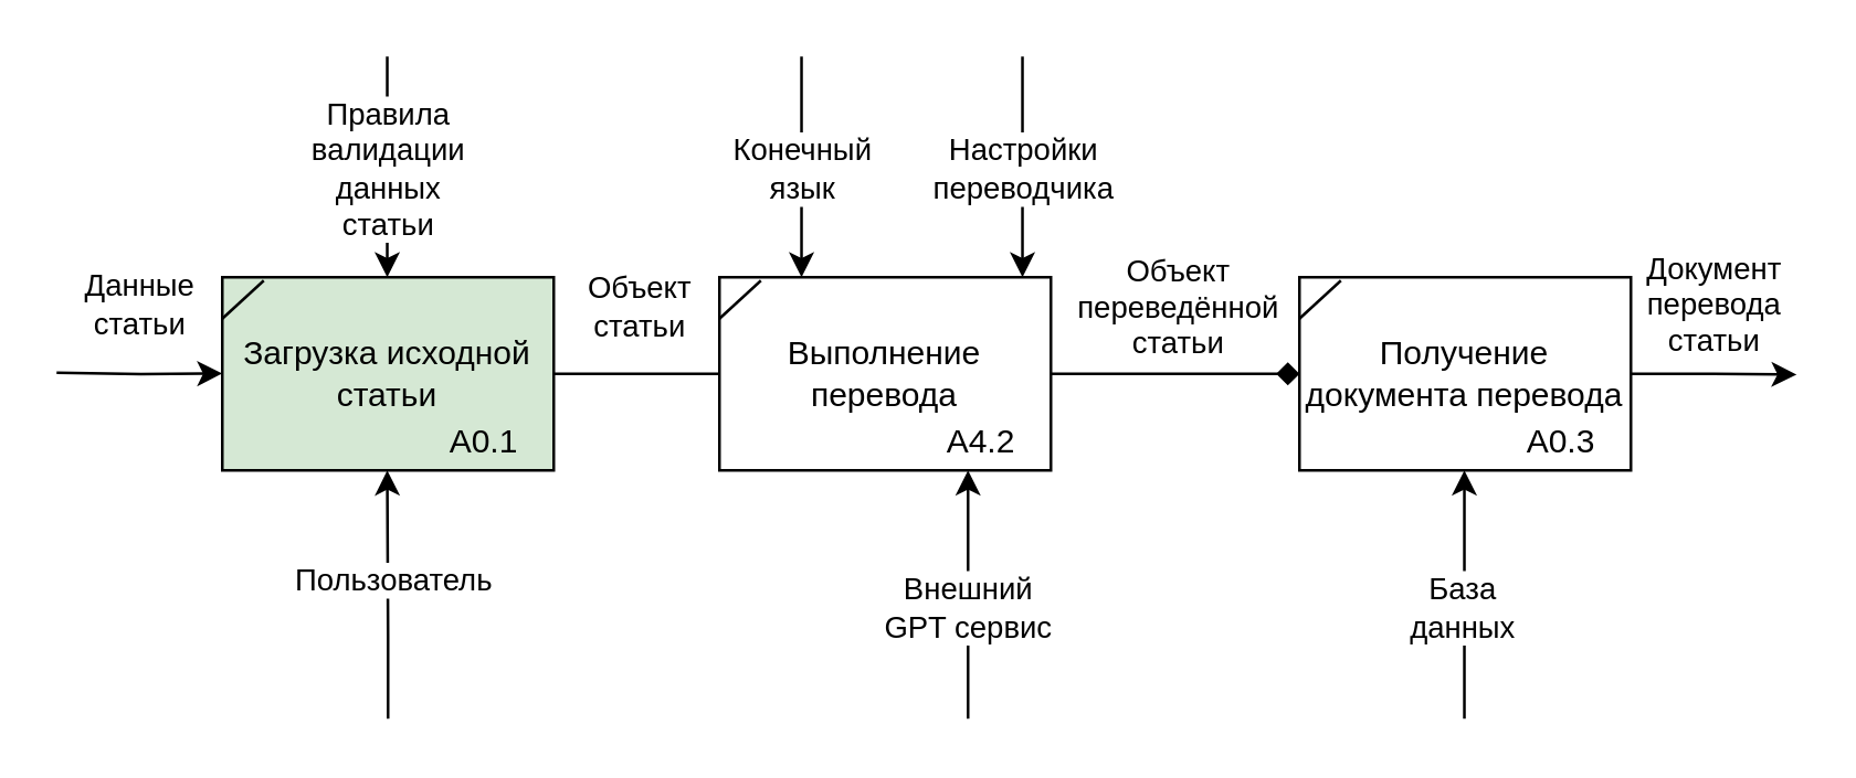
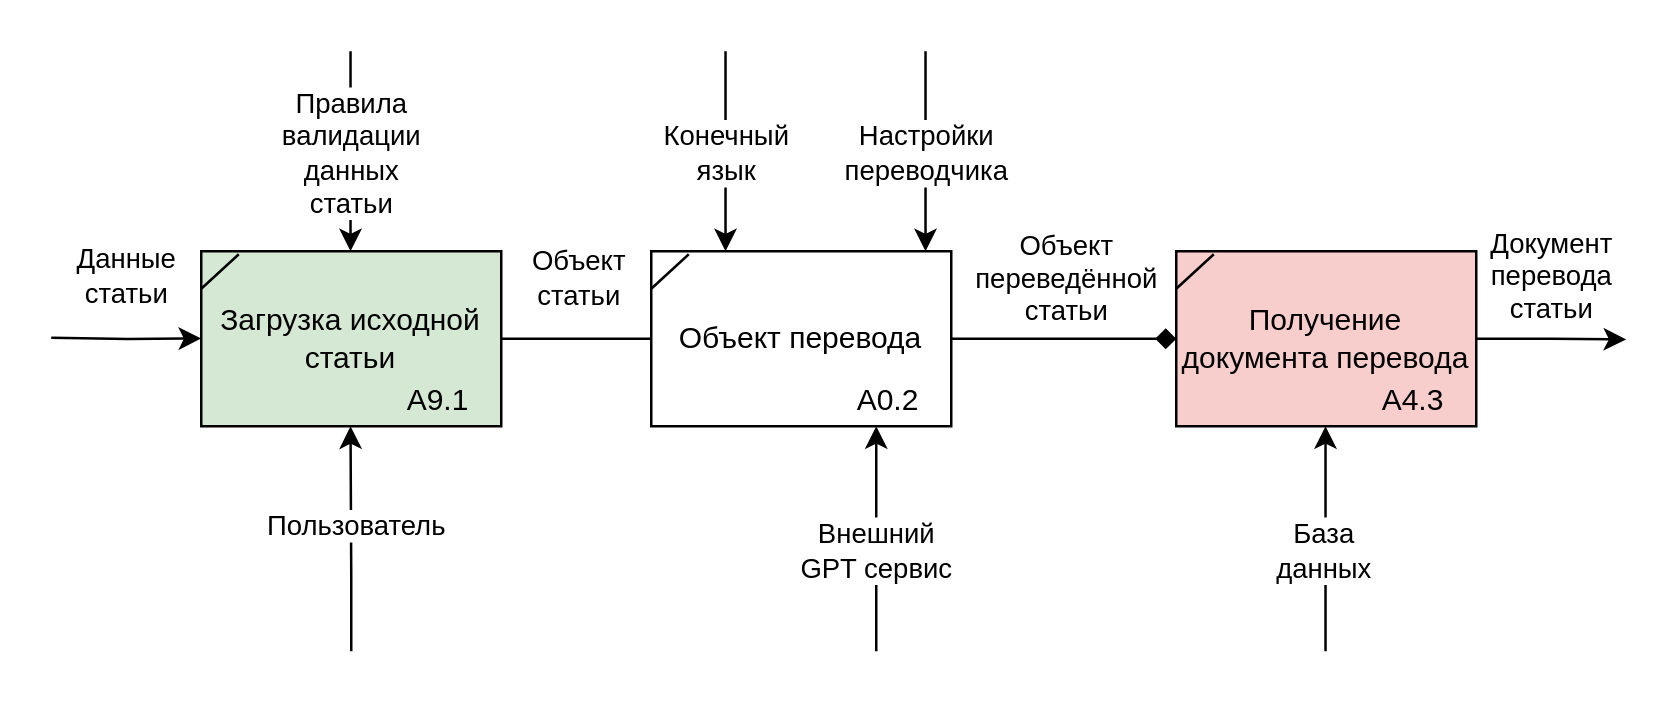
  <mxCell id="0" />
  <mxCell id="1" parent="0" />
  <mxCell id="2" style="edgeStyle=orthogonalEdgeStyle;rounded=0;orthogonalLoop=1;jettySize=auto;html=1;exitX=1;exitY=0.5;exitDx=0;exitDy=0;entryX=0;entryY=0.5;entryDx=0;entryDy=0;endArrow=none;" parent="1" source="6" target="13" edge="1"><mxGeometry relative="1" as="geometry" /></mxCell>
  <mxCell id="3" value="Объект&lt;div&gt;статьи&lt;/div&gt;" style="edgeLabel;html=1;align=center;verticalAlign=middle;resizable=0;points=[];" parent="2" vertex="1" connectable="0"><mxGeometry x="-0.608" y="1" relative="1" as="geometry"><mxPoint x="18" y="-24" as="offset" /></mxGeometry></mxCell>
  <mxCell id="4" style="edgeStyle=orthogonalEdgeStyle;rounded=0;orthogonalLoop=1;jettySize=auto;html=1;exitX=0.5;exitY=1;exitDx=0;exitDy=0;" parent="1" edge="1"><mxGeometry relative="1" as="geometry"><mxPoint x="139.71" y="100" as="targetPoint" /><mxPoint x="139.71" y="20" as="sourcePoint" /></mxGeometry></mxCell>
  <mxCell id="5" value="Правила&lt;div&gt;валидации&lt;/div&gt;&lt;div&gt;данных&lt;/div&gt;&lt;div&gt;статьи&lt;/div&gt;" style="edgeLabel;html=1;align=center;verticalAlign=middle;resizable=0;points=[];" parent="4" vertex="1" connectable="0"><mxGeometry x="-0.286" relative="1" as="geometry"><mxPoint y="11" as="offset" /></mxGeometry></mxCell>
  <mxCell id="6" value="Загрузка исходной статьи" style="rounded=0;whiteSpace=wrap;html=1;fillColor=#d5e8d4;" parent="1" vertex="1"><mxGeometry x="80" y="100" width="120" height="70" as="geometry" /></mxCell>
  <mxCell id="7" value="" style="endArrow=none;html=1;rounded=0;exitX=0;exitY=0.25;exitDx=0;exitDy=0;entryX=0.125;entryY=0.02;entryDx=0;entryDy=0;entryPerimeter=0;" parent="1" edge="1"><mxGeometry width="50" height="50" relative="1" as="geometry"><mxPoint x="80" y="115" as="sourcePoint" /><mxPoint x="95" y="101.2" as="targetPoint" /></mxGeometry></mxCell>
- <mxCell id="8" value="A0.1" style="text;html=1;align=center;verticalAlign=middle;whiteSpace=wrap;rounded=0;" parent="1" vertex="1"><mxGeometry x="150" y="150" width="50" height="20" as="geometry" /></mxCell>
+ <mxCell id="8" value="A9.1" style="text;html=1;align=center;verticalAlign=middle;whiteSpace=wrap;rounded=0;" parent="1" vertex="1"><mxGeometry x="150" y="150" width="50" height="20" as="geometry" /></mxCell>
  <mxCell id="9" style="edgeStyle=orthogonalEdgeStyle;rounded=0;orthogonalLoop=1;jettySize=auto;html=1;exitX=1;exitY=0.5;exitDx=0;exitDy=0;entryX=0;entryY=0.5;entryDx=0;entryDy=0;endArrow=diamond;" parent="1" source="13" target="18" edge="1"><mxGeometry relative="1" as="geometry" /></mxCell>
  <mxCell id="10" value="Объект&lt;div&gt;переведённой&lt;/div&gt;&lt;div&gt;статьи&lt;/div&gt;" style="edgeLabel;html=1;align=center;verticalAlign=middle;resizable=0;points=[];" parent="9" vertex="1" connectable="0"><mxGeometry x="-0.484" y="1" relative="1" as="geometry"><mxPoint x="22" y="-24" as="offset" /></mxGeometry></mxCell>
  <mxCell id="11" style="edgeStyle=orthogonalEdgeStyle;rounded=0;orthogonalLoop=1;jettySize=auto;html=1;exitX=0.5;exitY=0;exitDx=0;exitDy=0;" parent="1" edge="1"><mxGeometry relative="1" as="geometry"><mxPoint x="350" y="170" as="targetPoint" /><mxPoint x="350" y="260" as="sourcePoint" /></mxGeometry></mxCell>
  <mxCell id="12" value="Внешний&lt;div&gt;GPT сервис&lt;/div&gt;" style="edgeLabel;html=1;align=center;verticalAlign=middle;resizable=0;points=[];" parent="11" vertex="1" connectable="0"><mxGeometry x="-0.085" y="1" relative="1" as="geometry"><mxPoint as="offset" /></mxGeometry></mxCell>
- <mxCell id="13" value="Выполнение перевода" style="rounded=0;whiteSpace=wrap;html=1;" parent="1" vertex="1"><mxGeometry x="260" y="100" width="120" height="70" as="geometry" /></mxCell>
+ <mxCell id="13" value="Объект перевода" style="rounded=0;whiteSpace=wrap;html=1;" parent="1" vertex="1"><mxGeometry x="260" y="100" width="120" height="70" as="geometry" /></mxCell>
  <mxCell id="14" value="" style="endArrow=none;html=1;rounded=0;exitX=0;exitY=0.25;exitDx=0;exitDy=0;entryX=0.125;entryY=0.02;entryDx=0;entryDy=0;entryPerimeter=0;" parent="1" edge="1"><mxGeometry width="50" height="50" relative="1" as="geometry"><mxPoint x="260" y="115" as="sourcePoint" /><mxPoint x="275" y="101.2" as="targetPoint" /></mxGeometry></mxCell>
- <mxCell id="15" value="A4.2" style="text;html=1;align=center;verticalAlign=middle;whiteSpace=wrap;rounded=0;" parent="1" vertex="1"><mxGeometry x="330" y="150" width="50" height="20" as="geometry" /></mxCell>
+ <mxCell id="15" value="A0.2" style="text;html=1;align=center;verticalAlign=middle;whiteSpace=wrap;rounded=0;" parent="1" vertex="1"><mxGeometry x="330" y="150" width="50" height="20" as="geometry" /></mxCell>
  <mxCell id="16" style="edgeStyle=orthogonalEdgeStyle;rounded=0;orthogonalLoop=1;jettySize=auto;html=1;exitX=1;exitY=0.5;exitDx=0;exitDy=0;" parent="1" source="18" edge="1"><mxGeometry relative="1" as="geometry"><mxPoint x="650" y="135.286" as="targetPoint" /></mxGeometry></mxCell>
  <mxCell id="17" value="Документ&lt;div&gt;перевода&lt;/div&gt;&lt;div&gt;статьи&lt;/div&gt;" style="edgeLabel;html=1;align=center;verticalAlign=middle;resizable=0;points=[];" parent="16" vertex="1" connectable="0"><mxGeometry x="0.327" y="3" relative="1" as="geometry"><mxPoint x="-10" y="-23" as="offset" /></mxGeometry></mxCell>
- <mxCell id="18" value="Получение документа перевода" style="rounded=0;whiteSpace=wrap;html=1;" parent="1" vertex="1"><mxGeometry x="470" y="100" width="120" height="70" as="geometry" /></mxCell>
+ <mxCell id="18" value="Получение документа перевода" style="rounded=0;whiteSpace=wrap;html=1;fillColor=#f8cecc;" parent="1" vertex="1"><mxGeometry x="470" y="100" width="120" height="70" as="geometry" /></mxCell>
  <mxCell id="19" value="" style="endArrow=none;html=1;rounded=0;exitX=0;exitY=0.25;exitDx=0;exitDy=0;entryX=0.125;entryY=0.02;entryDx=0;entryDy=0;entryPerimeter=0;" parent="1" edge="1"><mxGeometry width="50" height="50" relative="1" as="geometry"><mxPoint x="470" y="115" as="sourcePoint" /><mxPoint x="485" y="101.2" as="targetPoint" /></mxGeometry></mxCell>
- <mxCell id="20" value="A0.3" style="text;html=1;align=center;verticalAlign=middle;whiteSpace=wrap;rounded=0;" parent="1" vertex="1"><mxGeometry x="540" y="150" width="50" height="20" as="geometry" /></mxCell>
+ <mxCell id="20" value="A4.3" style="text;html=1;align=center;verticalAlign=middle;whiteSpace=wrap;rounded=0;" parent="1" vertex="1"><mxGeometry x="540" y="150" width="50" height="20" as="geometry" /></mxCell>
  <mxCell id="21" style="edgeStyle=orthogonalEdgeStyle;rounded=0;orthogonalLoop=1;jettySize=auto;html=1;exitX=0.5;exitY=0;exitDx=0;exitDy=0;" parent="1" edge="1"><mxGeometry relative="1" as="geometry"><mxPoint x="529.71" y="170" as="targetPoint" /><mxPoint x="529.71" y="260" as="sourcePoint" /></mxGeometry></mxCell>
  <mxCell id="22" value="База&lt;div&gt;данных&lt;/div&gt;" style="edgeLabel;html=1;align=center;verticalAlign=middle;resizable=0;points=[];" parent="21" vertex="1" connectable="0"><mxGeometry x="-0.085" y="1" relative="1" as="geometry"><mxPoint as="offset" /></mxGeometry></mxCell>
  <mxCell id="23" style="edgeStyle=orthogonalEdgeStyle;rounded=0;orthogonalLoop=1;jettySize=auto;html=1;exitX=1;exitY=0.5;exitDx=0;exitDy=0;" parent="1" edge="1"><mxGeometry relative="1" as="geometry"><mxPoint x="80" y="134.886" as="targetPoint" /><mxPoint x="20" y="134.6" as="sourcePoint" /></mxGeometry></mxCell>
  <mxCell id="24" value="Данные&lt;div&gt;статьи&lt;/div&gt;" style="edgeLabel;html=1;align=center;verticalAlign=middle;resizable=0;points=[];" parent="23" vertex="1" connectable="0"><mxGeometry x="0.327" y="3" relative="1" as="geometry"><mxPoint x="-10" y="-23" as="offset" /></mxGeometry></mxCell>
  <mxCell id="25" style="edgeStyle=orthogonalEdgeStyle;rounded=0;orthogonalLoop=1;jettySize=auto;html=1;exitX=0.5;exitY=1;exitDx=0;exitDy=0;" parent="1" edge="1"><mxGeometry relative="1" as="geometry"><mxPoint x="289.71" y="100" as="targetPoint" /><mxPoint x="289.71" y="20" as="sourcePoint" /></mxGeometry></mxCell>
  <mxCell id="26" value="Конечный&lt;div&gt;язык&lt;/div&gt;" style="edgeLabel;html=1;align=center;verticalAlign=middle;resizable=0;points=[];" parent="25" vertex="1" connectable="0"><mxGeometry x="-0.286" relative="1" as="geometry"><mxPoint y="11" as="offset" /></mxGeometry></mxCell>
  <mxCell id="27" style="edgeStyle=orthogonalEdgeStyle;rounded=0;orthogonalLoop=1;jettySize=auto;html=1;" parent="1" edge="1"><mxGeometry relative="1" as="geometry"><mxPoint x="139.71" y="170" as="targetPoint" /><mxPoint x="140" y="260" as="sourcePoint" /><Array as="points"><mxPoint x="140" y="230" /><mxPoint x="140" y="230" /></Array></mxGeometry></mxCell>
  <mxCell id="28" value="Пользователь" style="edgeLabel;html=1;align=center;verticalAlign=middle;resizable=0;points=[];" vertex="1" connectable="0" parent="27"><mxGeometry x="0.111" y="-2" relative="1" as="geometry"><mxPoint as="offset" /></mxGeometry></mxCell>
  <mxCell id="29" style="edgeStyle=orthogonalEdgeStyle;rounded=0;orthogonalLoop=1;jettySize=auto;html=1;exitX=0.5;exitY=1;exitDx=0;exitDy=0;" edge="1" parent="1"><mxGeometry relative="1" as="geometry"><mxPoint x="369.71" y="100" as="targetPoint" /><mxPoint x="369.71" y="20" as="sourcePoint" /></mxGeometry></mxCell>
  <mxCell id="30" value="Настройки&lt;div&gt;переводчика&lt;/div&gt;" style="edgeLabel;html=1;align=center;verticalAlign=middle;resizable=0;points=[];" vertex="1" connectable="0" parent="29"><mxGeometry x="-0.286" relative="1" as="geometry"><mxPoint y="11" as="offset" /></mxGeometry></mxCell>
